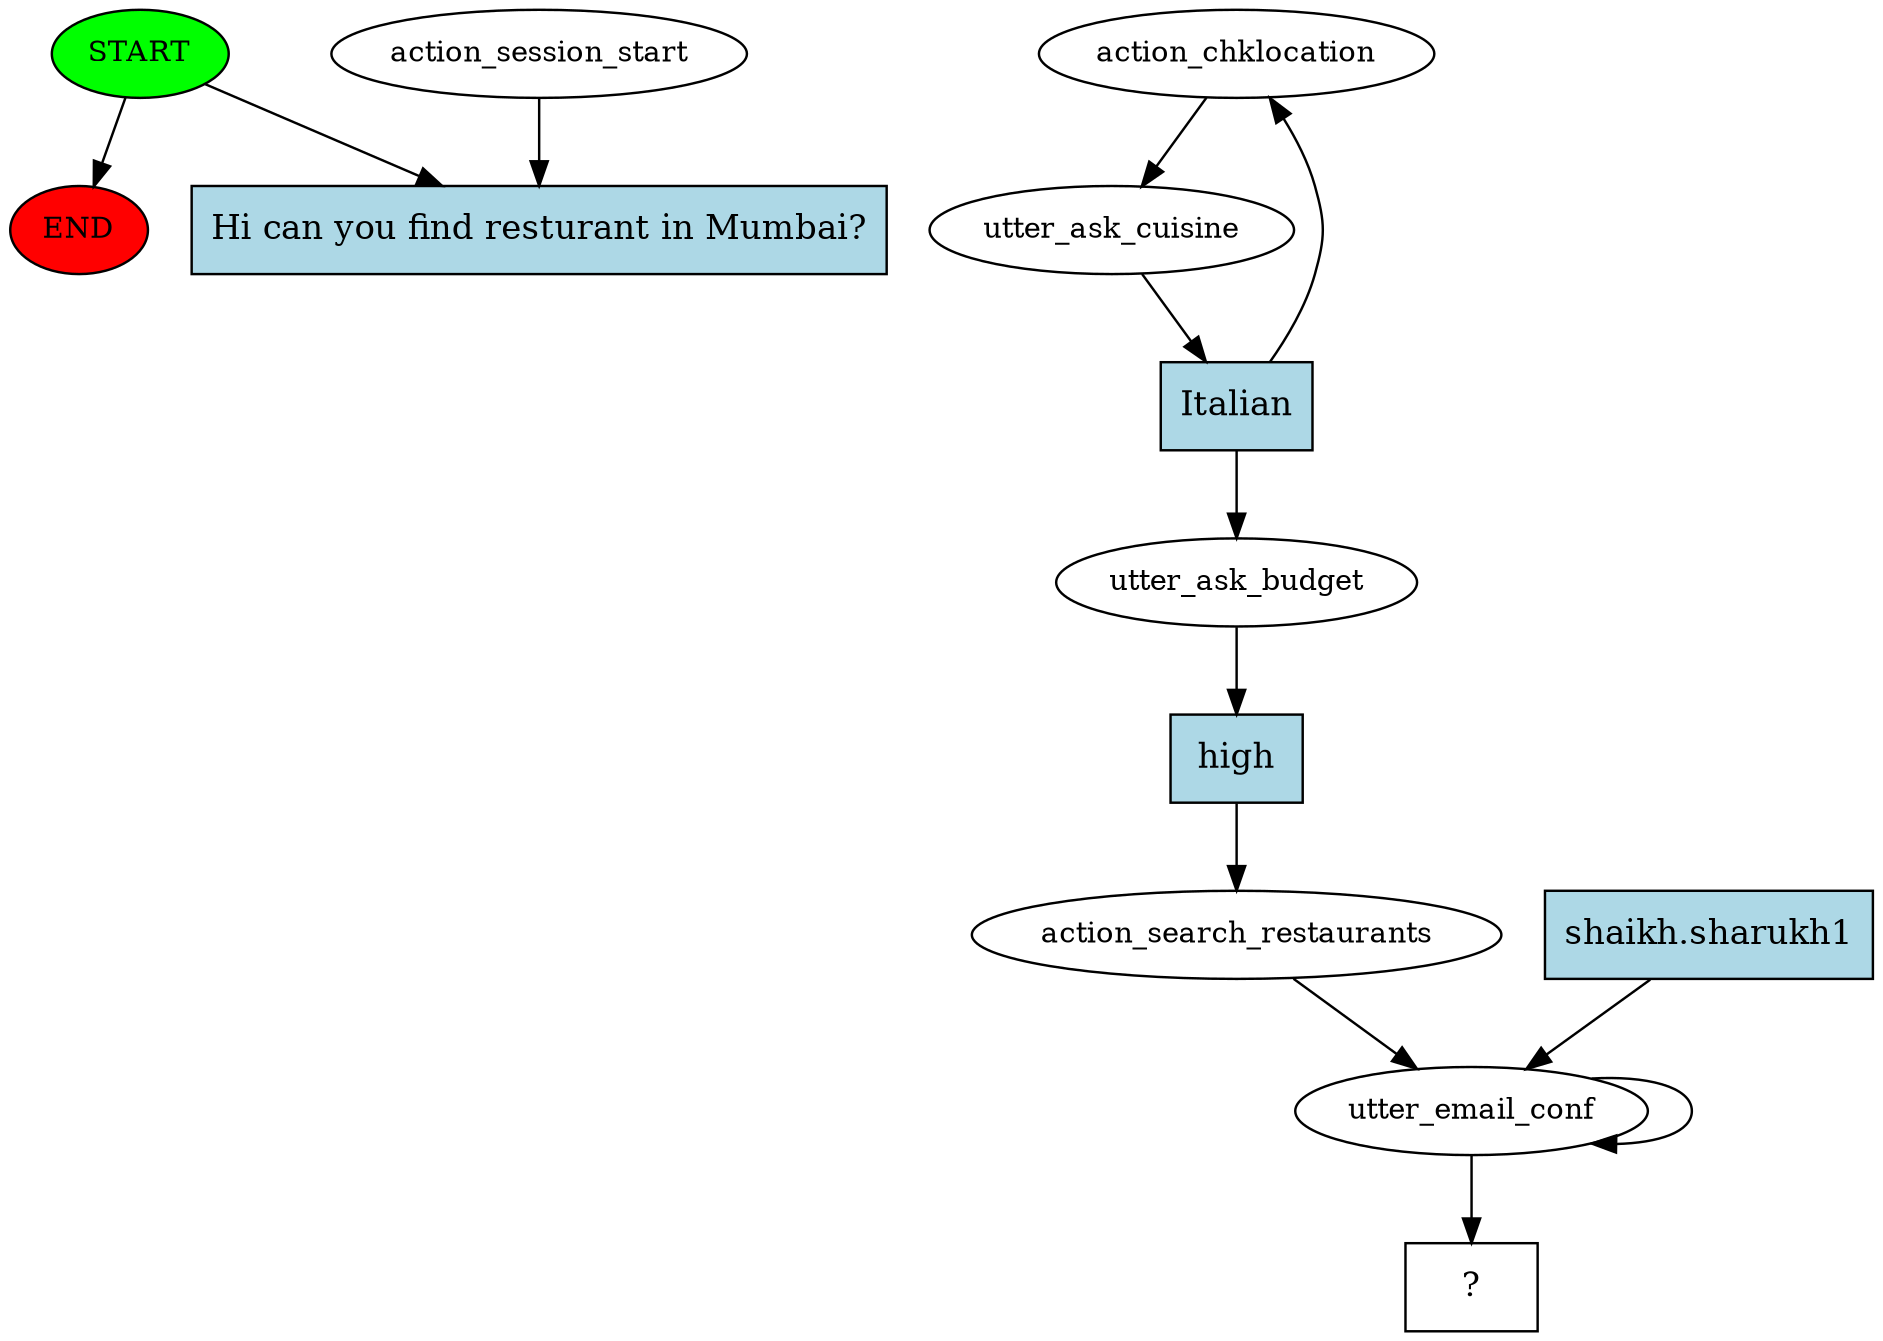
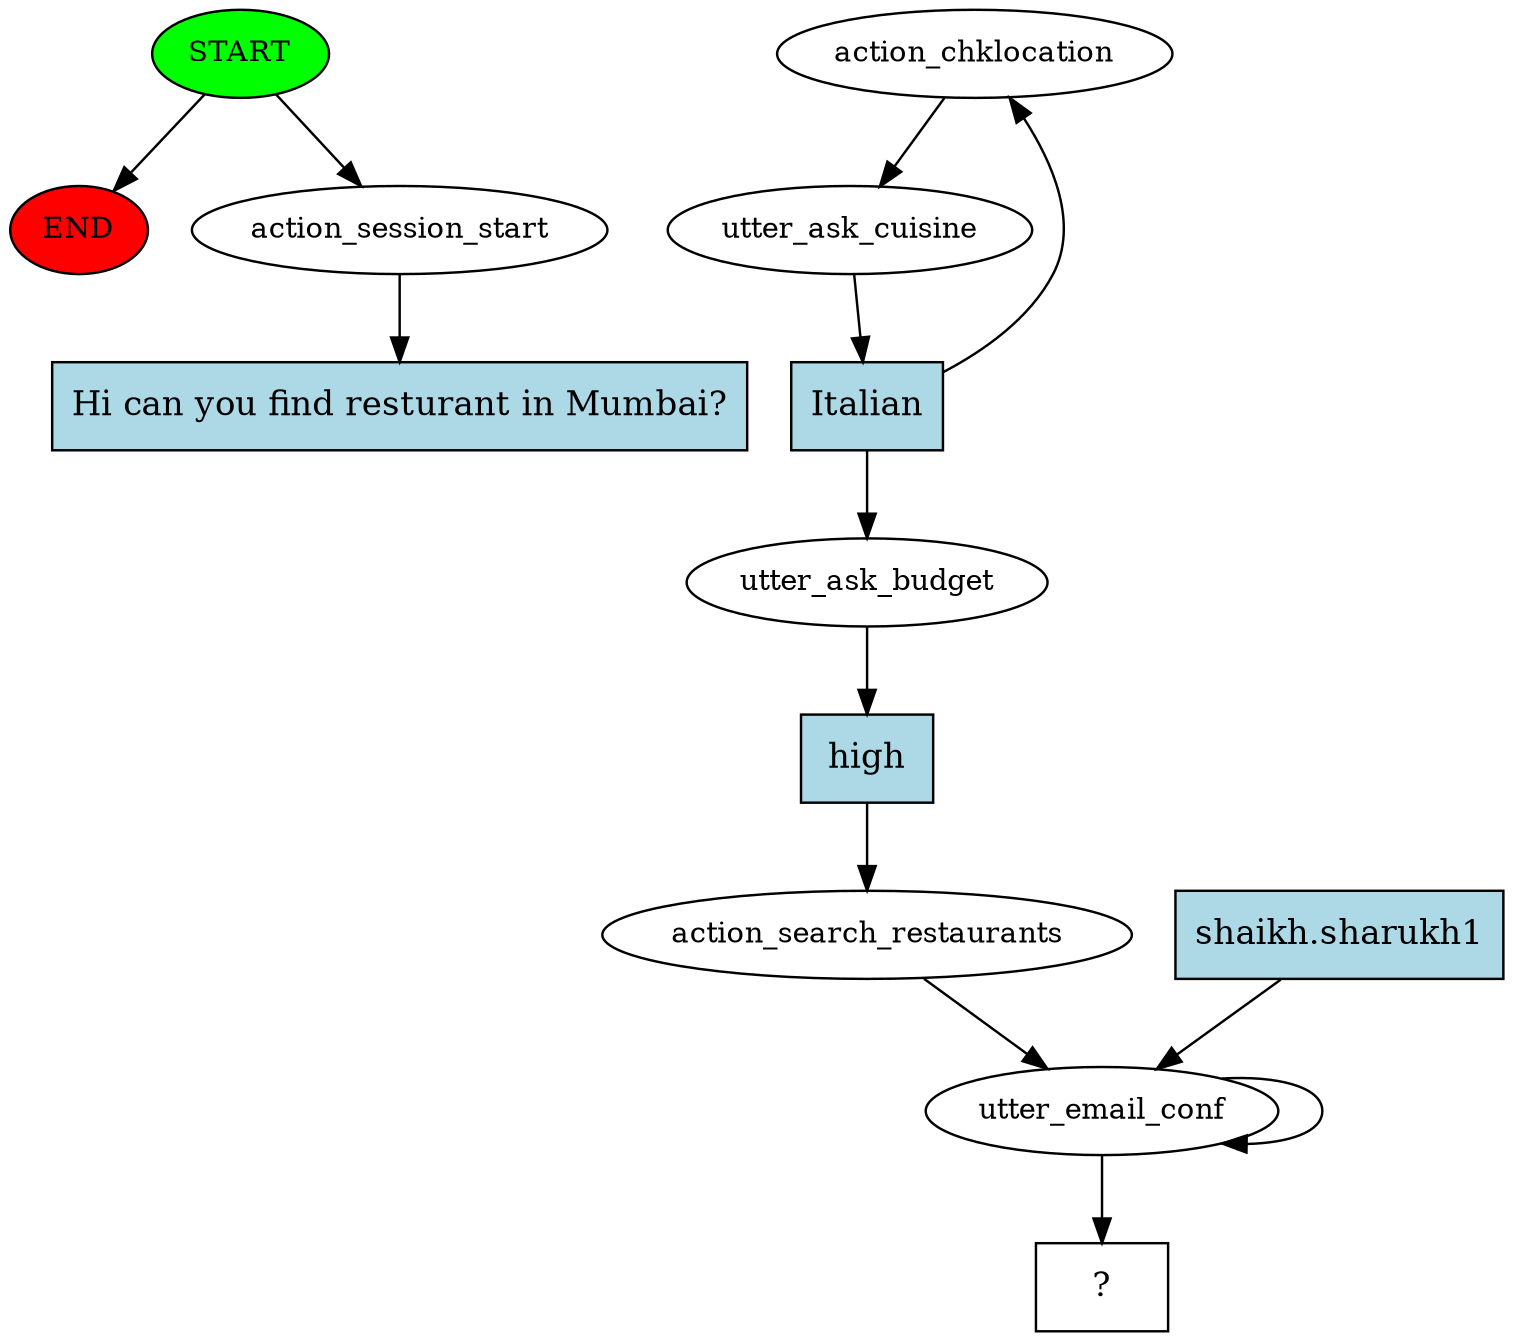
  digraph {
    node [fontsize=12]
    n1 [fillcolor=green label=START style=filled]
    n2 [fillcolor=red label=END style=filled]
    n3 [label=action_session_start]
    n4 [fillcolor=lightblue label="Hi can you find resturant in Mumbai?" shape=rect style=filled fontsize=""]
    n5 [label=action_chklocation]
    n6 [label=utter_ask_cuisine]
    n7 [fillcolor=lightblue label=Italian shape=rect style=filled fontsize=""]
    n8 [label=utter_ask_budget]
    n9 [fillcolor=lightblue label=high shape=rect style=filled fontsize=""]
    n10 [label=action_search_restaurants]
    n11 [label=utter_email_conf]
    n12 [label="  ?  " shape=rect fontsize=""]
    n13 [fillcolor=lightblue label="shaikh.sharukh1" shape=rect style=filled fontsize=""]
    n1 -> n2
-   n1 -> n4
+   n1 -> n3
    n3 -> n4
    n5 -> n6
    n6 -> n7
    n7 -> n5
    n7 -> n8
    n8 -> n9
    n9 -> n10
    n10 -> n11
    n11 -> n11
    n11 -> n12
    n13 -> n11
  }
